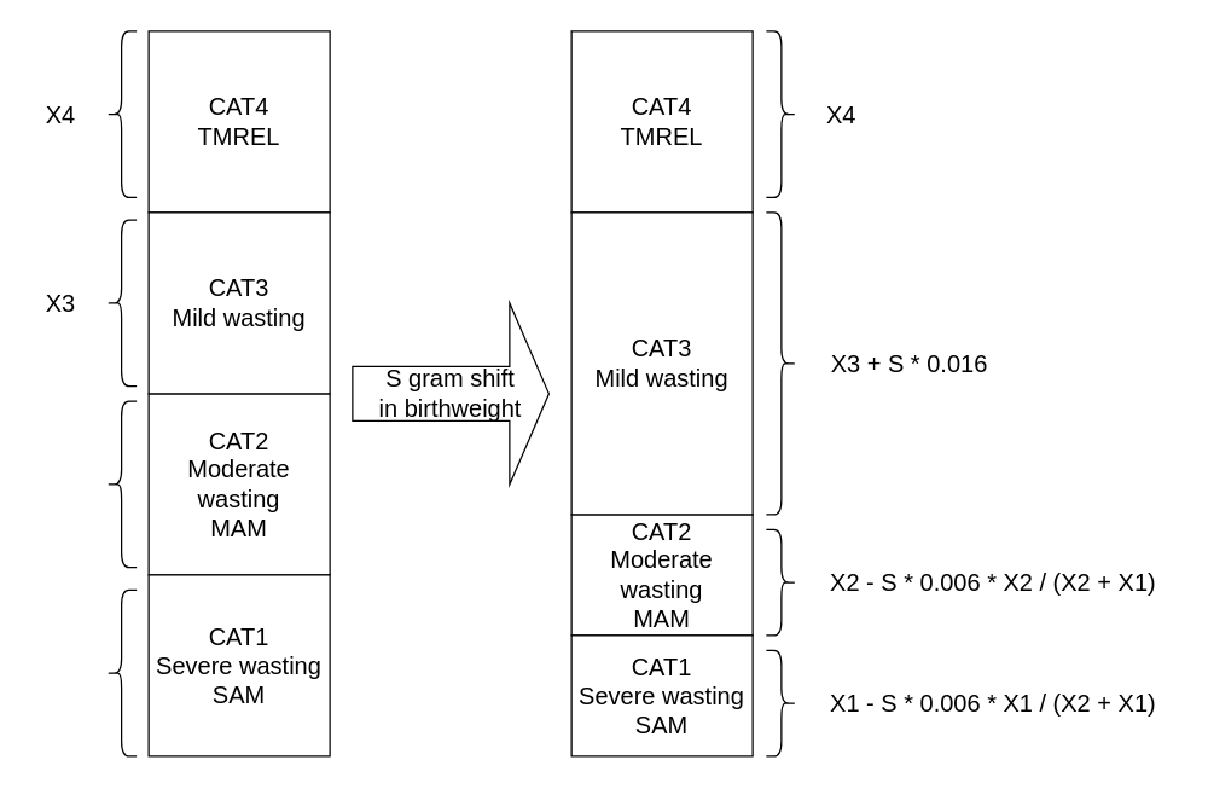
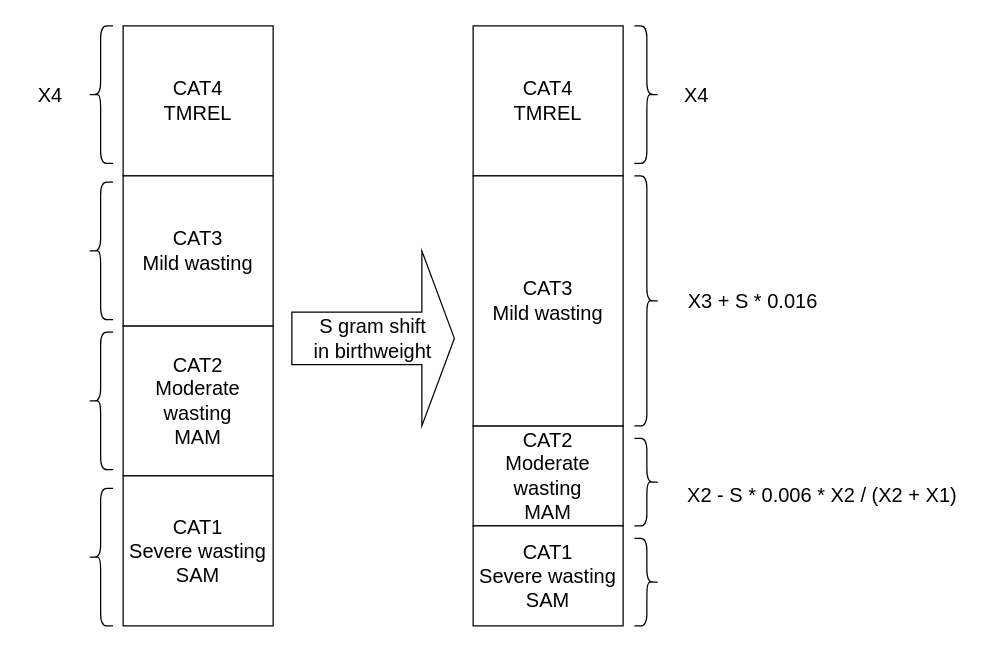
  <mxCell id="0" />
  <mxCell id="1" parent="0" />
  <mxCell id="2" value="CAT4&lt;br style=&quot;font-size: 16px&quot;&gt;TMREL" style="rounded=0;whiteSpace=wrap;html=1;fontSize=16;" parent="1" vertex="1"><mxGeometry x="98" y="20" width="120" height="120" as="geometry" /></mxCell>
  <mxCell id="3" value="CAT2&lt;br style=&quot;font-size: 16px&quot;&gt;Moderate wasting&lt;br style=&quot;font-size: 16px&quot;&gt;MAM" style="rounded=0;whiteSpace=wrap;html=1;fontSize=16;" parent="1" vertex="1"><mxGeometry x="98" y="260" width="120" height="120" as="geometry" /></mxCell>
  <mxCell id="4" value="CAT3&lt;br style=&quot;font-size: 16px&quot;&gt;Mild wasting" style="rounded=0;whiteSpace=wrap;html=1;fontSize=16;" parent="1" vertex="1"><mxGeometry x="98" y="140" width="120" height="120" as="geometry" /></mxCell>
  <mxCell id="5" value="CAT1&lt;br style=&quot;font-size: 16px&quot;&gt;Severe wasting&lt;br style=&quot;font-size: 16px&quot;&gt;SAM" style="rounded=0;whiteSpace=wrap;html=1;fontSize=16;" parent="1" vertex="1"><mxGeometry x="98" y="380" width="120" height="120" as="geometry" /></mxCell>
  <mxCell id="6" value="" style="shape=curlyBracket;whiteSpace=wrap;html=1;rounded=1;fontSize=16;" parent="1" vertex="1"><mxGeometry x="70" y="390" width="20" height="110" as="geometry" /></mxCell>
  <mxCell id="7" value="CAT4&lt;br style=&quot;font-size: 16px;&quot;&gt;TMREL" style="rounded=0;whiteSpace=wrap;html=1;fontSize=16;" parent="1" vertex="1"><mxGeometry x="378" y="20" width="120" height="120" as="geometry" /></mxCell>
  <mxCell id="8" value="CAT2&lt;br style=&quot;font-size: 16px&quot;&gt;Moderate wasting&lt;br style=&quot;font-size: 16px&quot;&gt;MAM" style="rounded=0;whiteSpace=wrap;html=1;fontSize=16;" parent="1" vertex="1"><mxGeometry x="378" y="340" width="120" height="80" as="geometry" /></mxCell>
  <mxCell id="9" value="CAT3&lt;br style=&quot;font-size: 16px&quot;&gt;Mild wasting" style="rounded=0;whiteSpace=wrap;html=1;fontSize=16;" parent="1" vertex="1"><mxGeometry x="378" y="140" width="120" height="200" as="geometry" /></mxCell>
  <mxCell id="10" value="CAT1&lt;br style=&quot;font-size: 16px&quot;&gt;Severe wasting&lt;br style=&quot;font-size: 16px&quot;&gt;SAM" style="rounded=0;whiteSpace=wrap;html=1;fontSize=16;" parent="1" vertex="1"><mxGeometry x="378" y="420" width="120" height="80" as="geometry" /></mxCell>
  <mxCell id="11" value="" style="shape=curlyBracket;whiteSpace=wrap;html=1;rounded=1;flipH=1;fontSize=16;" parent="1" vertex="1"><mxGeometry x="507" y="430" width="20" height="70" as="geometry" /></mxCell>
  <mxCell id="12" value="" style="shape=curlyBracket;whiteSpace=wrap;html=1;rounded=1;flipH=1;fontSize=16;" parent="1" vertex="1"><mxGeometry x="507" y="350" width="20" height="70" as="geometry" /></mxCell>
  <mxCell id="13" value="" style="shape=curlyBracket;whiteSpace=wrap;html=1;rounded=1;flipH=1;fontSize=16;" parent="1" vertex="1"><mxGeometry x="507" y="140" width="20" height="200" as="geometry" /></mxCell>
  <mxCell id="14" value="" style="shape=curlyBracket;whiteSpace=wrap;html=1;rounded=1;flipH=1;fontSize=16;" parent="1" vertex="1"><mxGeometry x="507" y="20" width="20" height="110" as="geometry" /></mxCell>
  <mxCell id="15" value="" style="shape=curlyBracket;whiteSpace=wrap;html=1;rounded=1;fontSize=16;" parent="1" vertex="1"><mxGeometry x="70" y="265" width="20" height="110" as="geometry" /></mxCell>
  <mxCell id="16" value="" style="shape=curlyBracket;whiteSpace=wrap;html=1;rounded=1;fontSize=16;" parent="1" vertex="1"><mxGeometry x="70" y="145" width="20" height="110" as="geometry" /></mxCell>
  <mxCell id="17" value="" style="shape=curlyBracket;whiteSpace=wrap;html=1;rounded=1;fontSize=16;" parent="1" vertex="1"><mxGeometry x="70" y="20" width="20" height="110" as="geometry" /></mxCell>
- <mxCell id="18" value="X3" style="text;html=1;strokeColor=none;fillColor=none;align=center;verticalAlign=middle;whiteSpace=wrap;rounded=0;fontSize=16;" parent="1" vertex="1"><mxGeometry x="20" y="190" width="40" height="20" as="geometry" /></mxCell>
  <mxCell id="19" value="X4" style="text;html=1;strokeColor=none;fillColor=none;align=center;verticalAlign=middle;whiteSpace=wrap;rounded=0;fontSize=16;" parent="1" vertex="1"><mxGeometry x="20" y="65" width="40" height="20" as="geometry" /></mxCell>
- <mxCell id="20" value="X2 - S * 0.006 * X2 / (X2 + X1)" style="text;html=1;strokeColor=none;fillColor=none;align=center;verticalAlign=middle;whiteSpace=wrap;rounded=0;fontSize=16;" parent="1" vertex="1"><mxGeometry x="537" y="372.5" width="241" height="25" as="geometry" /></mxCell>
+ <mxCell id="20" value="X2 - S * 0.006 * X2 / (X2 + X1)" style="text;html=1;strokeColor=none;fillColor=none;align=center;verticalAlign=middle;whiteSpace=wrap;rounded=0;fontSize=16;" parent="1" vertex="1"><mxGeometry x="537" y="382.5" width="241" height="25" as="geometry" /></mxCell>
  <mxCell id="21" value="X3 + S * 0.016" style="text;html=1;strokeColor=none;fillColor=none;align=center;verticalAlign=middle;whiteSpace=wrap;rounded=0;fontSize=16;" parent="1" vertex="1"><mxGeometry x="537" y="227.5" width="130" height="25" as="geometry" /></mxCell>
  <mxCell id="22" value="X4" style="text;html=1;strokeColor=none;fillColor=none;align=center;verticalAlign=middle;whiteSpace=wrap;rounded=0;fontSize=16;" parent="1" vertex="1"><mxGeometry x="537" y="65" width="40" height="20" as="geometry" /></mxCell>
- <mxCell id="23" value="S gram shift&lt;br&gt;in birthweight" style="shape=singleArrow;whiteSpace=wrap;html=1;fontSize=16;" parent="1" vertex="1"><mxGeometry x="233" y="200" width="130" height="120" as="geometry" /></mxCell>
- <mxCell id="24" value="X1 - S * 0.006 * X1 / (X2 + X1)" style="text;html=1;strokeColor=none;fillColor=none;align=center;verticalAlign=middle;whiteSpace=wrap;rounded=0;fontSize=16;" parent="1" vertex="1"><mxGeometry x="537" y="452.5" width="241" height="25" as="geometry" /></mxCell>
+ <mxCell id="23" value="S gram shift&lt;br&gt;in birthweight" style="shape=singleArrow;whiteSpace=wrap;html=1;fontSize=16;" parent="1" vertex="1"><mxGeometry x="233" y="200" width="130" height="140" as="geometry" /></mxCell>
